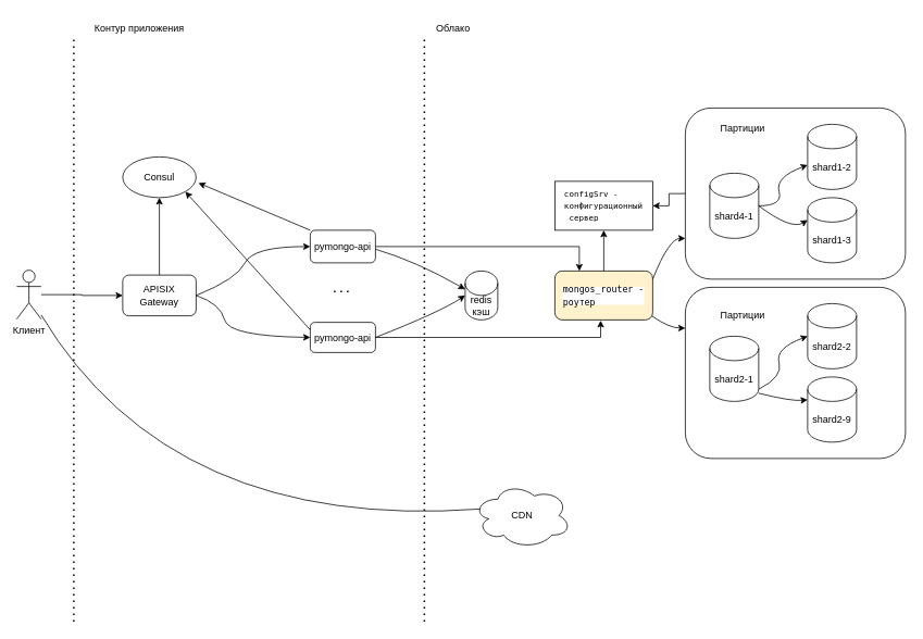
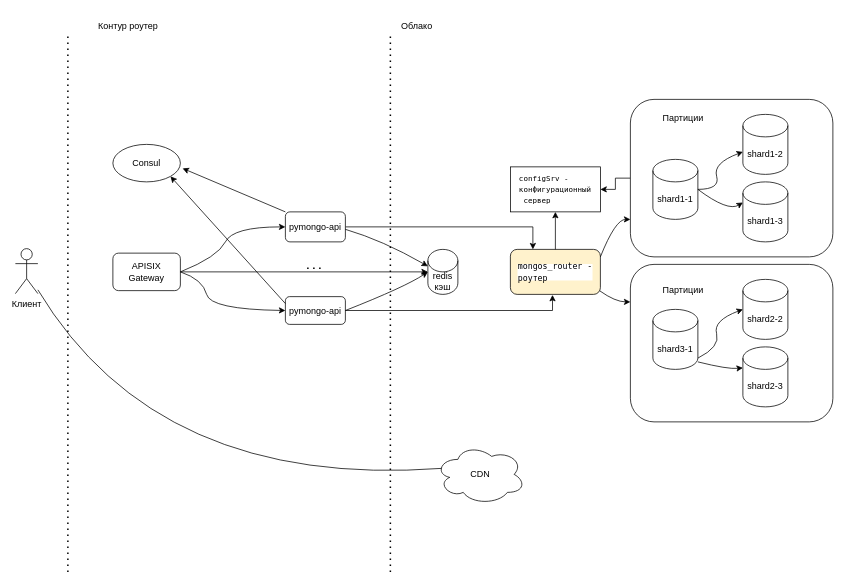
  <mxCell id="0" />
  <mxCell id="1" parent="0" />
  <mxCell id="2" value="" style="rounded=1;whiteSpace=wrap;html=1;" vertex="1" parent="1"><mxGeometry x="840" y="352" width="270" height="210" as="geometry" /></mxCell>
  <mxCell id="3" value="" style="edgeStyle=orthogonalEdgeStyle;rounded=0;orthogonalLoop=1;jettySize=auto;html=1;" edge="1" parent="1" source="4" target="8"><mxGeometry relative="1" as="geometry" /></mxCell>
  <mxCell id="4" value="" style="rounded=1;whiteSpace=wrap;html=1;align=left;" vertex="1" parent="1"><mxGeometry x="840" y="132" width="270" height="210" as="geometry" /></mxCell>
  <mxCell id="5" value="pymongo-api" style="rounded=1;whiteSpace=wrap;html=1;" parent="1" vertex="1"><mxGeometry x="380" y="395" width="80" height="37" as="geometry" /></mxCell>
  <mxCell id="6" style="edgeStyle=orthogonalEdgeStyle;rounded=0;orthogonalLoop=1;jettySize=auto;html=1;exitX=1;exitY=0.5;exitDx=0;exitDy=0;entryX=0.468;entryY=1.012;entryDx=0;entryDy=0;entryPerimeter=0;" parent="1" source="5" target="7" edge="1"><mxGeometry relative="1" as="geometry"><mxPoint x="680" y="362" as="targetPoint" /></mxGeometry></mxCell>
  <mxCell id="7" value="&lt;div style=&quot;text-align: start; background-color: rgb(255, 255, 255); font-size: 11px; line-height: 50%;&quot;&gt;&lt;pre style=&quot;font-family: &amp;quot;JetBrains Mono&amp;quot;, monospace; line-height: 50%;&quot;&gt;mongos_router -&lt;/pre&gt;&lt;pre style=&quot;font-family: &amp;quot;JetBrains Mono&amp;quot;, monospace; line-height: 50%;&quot;&gt;роутер&lt;/pre&gt;&lt;/div&gt;" style="rounded=1;whiteSpace=wrap;html=1;fillColor=#fff2cc;" vertex="1" parent="1"><mxGeometry x="680" y="332" width="120" height="60" as="geometry" /></mxCell>
  <mxCell id="8" value="&lt;div style=&quot;text-align: start; background-color: rgb(255, 255, 255); font-size: 10px; line-height: 50%;&quot;&gt;&lt;pre style=&quot;font-family: &amp;quot;JetBrains Mono&amp;quot;, monospace; line-height: 50%;&quot;&gt;configSrv -&lt;/pre&gt;&lt;pre style=&quot;font-family: &amp;quot;JetBrains Mono&amp;quot;, monospace; line-height: 50%;&quot;&gt;конфигурационный&lt;/pre&gt;&lt;pre style=&quot;font-family: &amp;quot;JetBrains Mono&amp;quot;, monospace; line-height: 50%;&quot;&gt; сервер&lt;/pre&gt;&lt;/div&gt;" style="whiteSpace=wrap;html=1;rounded=0;" vertex="1" parent="1"><mxGeometry x="680" y="222" width="120" height="60" as="geometry" /></mxCell>
  <mxCell id="9" value="" style="endArrow=classic;html=1;rounded=0;entryX=0.5;entryY=1;entryDx=0;entryDy=0;" edge="1" parent="1" target="8"><mxGeometry width="50" height="50" relative="1" as="geometry"><mxPoint x="740" y="332" as="sourcePoint" /><mxPoint x="790" y="282" as="targetPoint" /></mxGeometry></mxCell>
- <mxCell id="10" value="shard4-1" style="shape=cylinder3;whiteSpace=wrap;html=1;boundedLbl=1;backgroundOutline=1;size=15;" vertex="1" parent="1"><mxGeometry x="870" y="212" width="60" height="80" as="geometry" /></mxCell>
- <mxCell id="11" value="shard2-1" style="shape=cylinder3;whiteSpace=wrap;html=1;boundedLbl=1;backgroundOutline=1;size=15;" vertex="1" parent="1"><mxGeometry x="870" y="412" width="60" height="80" as="geometry" /></mxCell>
+ <mxCell id="10" value="shard1-1" style="shape=cylinder3;whiteSpace=wrap;html=1;boundedLbl=1;backgroundOutline=1;size=15;" vertex="1" parent="1"><mxGeometry x="870" y="212" width="60" height="80" as="geometry" /></mxCell>
+ <mxCell id="11" value="shard3-1" style="shape=cylinder3;whiteSpace=wrap;html=1;boundedLbl=1;backgroundOutline=1;size=15;" vertex="1" parent="1"><mxGeometry x="870" y="412" width="60" height="80" as="geometry" /></mxCell>
  <mxCell id="12" value="" style="curved=1;endArrow=classic;html=1;rounded=0;exitX=1;exitY=0.5;exitDx=0;exitDy=0;exitPerimeter=0;" edge="1" parent="1" source="10"><mxGeometry width="50" height="50" relative="1" as="geometry"><mxPoint x="930" y="267" as="sourcePoint" /><mxPoint x="990" y="202" as="targetPoint" /><Array as="points"><mxPoint x="960" y="252" /><mxPoint x="950" y="217" /></Array></mxGeometry></mxCell>
  <mxCell id="13" value="shard1-2" style="shape=cylinder3;whiteSpace=wrap;html=1;boundedLbl=1;backgroundOutline=1;size=15;" vertex="1" parent="1"><mxGeometry x="990" y="152" width="60" height="80" as="geometry" /></mxCell>
  <mxCell id="14" value="" style="curved=1;endArrow=classic;html=1;rounded=0;exitX=1;exitY=0.5;exitDx=0;exitDy=0;exitPerimeter=0;entryX=0;entryY=0;entryDx=0;entryDy=27.5;entryPerimeter=0;" edge="1" parent="1" source="10" target="15"><mxGeometry width="50" height="50" relative="1" as="geometry"><mxPoint x="940" y="312" as="sourcePoint" /><mxPoint x="1000" y="292" as="targetPoint" /><Array as="points"><mxPoint x="970" y="282" /></Array></mxGeometry></mxCell>
  <mxCell id="15" value="shard1-3" style="shape=cylinder3;whiteSpace=wrap;html=1;boundedLbl=1;backgroundOutline=1;size=15;" vertex="1" parent="1"><mxGeometry x="990" y="242" width="60" height="80" as="geometry" /></mxCell>
  <mxCell id="16" value="shard2-2" style="shape=cylinder3;whiteSpace=wrap;html=1;boundedLbl=1;backgroundOutline=1;size=15;" vertex="1" parent="1"><mxGeometry x="990" y="372" width="60" height="80" as="geometry" /></mxCell>
- <mxCell id="17" value="shard2-9" style="shape=cylinder3;whiteSpace=wrap;html=1;boundedLbl=1;backgroundOutline=1;size=15;" vertex="1" parent="1"><mxGeometry x="990" y="462" width="60" height="80" as="geometry" /></mxCell>
+ <mxCell id="17" value="shard2-3" style="shape=cylinder3;whiteSpace=wrap;html=1;boundedLbl=1;backgroundOutline=1;size=15;" vertex="1" parent="1"><mxGeometry x="990" y="462" width="60" height="80" as="geometry" /></mxCell>
  <mxCell id="18" value="" style="curved=1;endArrow=classic;html=1;rounded=0;" edge="1" parent="1"><mxGeometry width="50" height="50" relative="1" as="geometry"><mxPoint x="930" y="477" as="sourcePoint" /><mxPoint x="990" y="412" as="targetPoint" /><Array as="points"><mxPoint x="960" y="462" /><mxPoint x="950" y="427" /></Array></mxGeometry></mxCell>
  <mxCell id="19" value="" style="curved=1;endArrow=classic;html=1;rounded=0;exitX=1;exitY=0.5;exitDx=0;exitDy=0;exitPerimeter=0;entryX=0;entryY=0;entryDx=0;entryDy=27.5;entryPerimeter=0;" edge="1" parent="1"><mxGeometry width="50" height="50" relative="1" as="geometry"><mxPoint x="930" y="482" as="sourcePoint" /><mxPoint x="990" y="490" as="targetPoint" /><Array as="points"><mxPoint x="970" y="492" /></Array></mxGeometry></mxCell>
  <mxCell id="20" value="" style="curved=1;endArrow=classic;html=1;rounded=0;" edge="1" parent="1"><mxGeometry width="50" height="50" relative="1" as="geometry"><mxPoint x="800" y="342" as="sourcePoint" /><mxPoint x="840" y="292" as="targetPoint" /><Array as="points"><mxPoint x="820" y="292" /></Array></mxGeometry></mxCell>
  <mxCell id="21" value="" style="curved=1;endArrow=classic;html=1;rounded=0;exitX=0.992;exitY=0.92;exitDx=0;exitDy=0;exitPerimeter=0;" edge="1" parent="1" source="7"><mxGeometry width="50" height="50" relative="1" as="geometry"><mxPoint x="790" y="452" as="sourcePoint" /><mxPoint x="840" y="402" as="targetPoint" /><Array as="points"><mxPoint x="820" y="402" /></Array></mxGeometry></mxCell>
  <mxCell id="22" value="redis&lt;div&gt;кэш&lt;/div&gt;" style="shape=cylinder3;whiteSpace=wrap;html=1;boundedLbl=1;backgroundOutline=1;size=15;" vertex="1" parent="1"><mxGeometry x="570" y="332" width="40" height="60" as="geometry" /></mxCell>
  <mxCell id="23" value="Партиции" style="text;html=1;align=center;verticalAlign=middle;resizable=0;points=[];autosize=1;strokeColor=none;fillColor=none;" vertex="1" parent="1"><mxGeometry x="870" y="142" width="80" height="30" as="geometry" /></mxCell>
  <mxCell id="24" value="Партиции" style="text;html=1;align=center;verticalAlign=middle;resizable=0;points=[];autosize=1;strokeColor=none;fillColor=none;" vertex="1" parent="1"><mxGeometry x="870" y="372" width="80" height="30" as="geometry" /></mxCell>
  <mxCell id="25" value="" style="edgeStyle=orthogonalEdgeStyle;rounded=0;orthogonalLoop=1;jettySize=auto;html=1;entryX=0.25;entryY=0;entryDx=0;entryDy=0;" edge="1" parent="1" source="26" target="7"><mxGeometry relative="1" as="geometry" /></mxCell>
  <mxCell id="26" value="pymongo-api" style="rounded=1;whiteSpace=wrap;html=1;" vertex="1" parent="1"><mxGeometry x="380" y="282" width="80" height="40" as="geometry" /></mxCell>
  <mxCell id="27" value="" style="curved=1;endArrow=classic;html=1;rounded=0;entryX=0;entryY=0.5;entryDx=0;entryDy=0;entryPerimeter=0;exitX=1;exitY=0.5;exitDx=0;exitDy=0;" edge="1" parent="1" source="5" target="22"><mxGeometry width="50" height="50" relative="1" as="geometry"><mxPoint x="490" y="352" as="sourcePoint" /><mxPoint x="540" y="302" as="targetPoint" /><Array as="points"><mxPoint x="540" y="382" /></Array></mxGeometry></mxCell>
  <mxCell id="28" value="" style="curved=1;endArrow=classic;html=1;rounded=0;exitX=0.999;exitY=0.581;exitDx=0;exitDy=0;exitPerimeter=0;entryX=0;entryY=0;entryDx=0;entryDy=22.5;entryPerimeter=0;" edge="1" parent="1" source="26" target="22"><mxGeometry width="50" height="50" relative="1" as="geometry"><mxPoint x="500" y="362" as="sourcePoint" /><mxPoint x="570" y="302" as="targetPoint" /><Array as="points"><mxPoint x="510" y="320" /></Array></mxGeometry></mxCell>
- <mxCell id="29" value="" style="edgeStyle=orthogonalEdgeStyle;rounded=0;orthogonalLoop=1;jettySize=auto;html=1;" edge="1" parent="1" source="30" target="33"><mxGeometry relative="1" as="geometry" /></mxCell>
+ <mxCell id="29" value="" style="edgeStyle=orthogonalEdgeStyle;rounded=0;orthogonalLoop=1;jettySize=auto;html=1;" edge="1" parent="1" source="30" target="22"><mxGeometry relative="1" as="geometry" /></mxCell>
  <mxCell id="30" value="APISIX&lt;div&gt;Gateway&lt;/div&gt;" style="rounded=1;whiteSpace=wrap;html=1;" vertex="1" parent="1"><mxGeometry x="150" y="337" width="90" height="50" as="geometry" /></mxCell>
  <mxCell id="31" value="" style="curved=1;endArrow=classic;html=1;rounded=0;entryX=0;entryY=0.5;entryDx=0;entryDy=0;exitX=1;exitY=0.5;exitDx=0;exitDy=0;" edge="1" parent="1" source="30" target="26"><mxGeometry width="50" height="50" relative="1" as="geometry"><mxPoint x="240" y="342" as="sourcePoint" /><mxPoint x="290" y="292" as="targetPoint" /><Array as="points"><mxPoint x="290" y="342" /><mxPoint x="310" y="302" /></Array></mxGeometry></mxCell>
  <mxCell id="32" value="" style="curved=1;endArrow=classic;html=1;rounded=0;entryX=0;entryY=0.5;entryDx=0;entryDy=0;" edge="1" parent="1" target="5"><mxGeometry width="50" height="50" relative="1" as="geometry"><mxPoint x="240" y="362" as="sourcePoint" /><mxPoint x="290" y="312" as="targetPoint" /><Array as="points"><mxPoint x="270" y="372" /><mxPoint x="280" y="412" /></Array></mxGeometry></mxCell>
  <mxCell id="33" value="Consul" style="ellipse;whiteSpace=wrap;html=1;" vertex="1" parent="1"><mxGeometry x="150" y="192" width="90" height="50" as="geometry" /></mxCell>
  <mxCell id="34" value="" style="endArrow=classic;html=1;rounded=0;entryX=1;entryY=1;entryDx=0;entryDy=0;exitX=0;exitY=0.25;exitDx=0;exitDy=0;" edge="1" parent="1" source="5" target="33"><mxGeometry width="50" height="50" relative="1" as="geometry"><mxPoint x="380" y="395" as="sourcePoint" /><mxPoint x="430" y="345" as="targetPoint" /></mxGeometry></mxCell>
  <mxCell id="35" value="" style="endArrow=classic;html=1;rounded=0;entryX=1.033;entryY=0.64;entryDx=0;entryDy=0;entryPerimeter=0;exitX=0;exitY=0;exitDx=0;exitDy=0;" edge="1" parent="1" source="26" target="33"><mxGeometry width="50" height="50" relative="1" as="geometry"><mxPoint x="380" y="282" as="sourcePoint" /><mxPoint x="430" y="232" as="targetPoint" /></mxGeometry></mxCell>
  <mxCell id="36" value="" style="endArrow=none;dashed=1;html=1;dashPattern=1 3;strokeWidth=2;rounded=0;" edge="1" parent="1"><mxGeometry width="50" height="50" relative="1" as="geometry"><mxPoint x="427" y="357" as="sourcePoint" /><mxPoint x="407" y="357" as="targetPoint" /><Array as="points"><mxPoint x="427" y="357" /></Array></mxGeometry></mxCell>
- <mxCell id="37" value="" style="edgeStyle=orthogonalEdgeStyle;rounded=0;orthogonalLoop=1;jettySize=auto;html=1;" edge="1" parent="1" source="38" target="30"><mxGeometry relative="1" as="geometry" /></mxCell>
  <mxCell id="38" value="Клиент" style="shape=umlActor;verticalLabelPosition=bottom;verticalAlign=top;html=1;outlineConnect=0;" vertex="1" parent="1"><mxGeometry x="20" y="331" width="30" height="60" as="geometry" /></mxCell>
  <mxCell id="39" value="" style="endArrow=none;dashed=1;html=1;dashPattern=1 3;strokeWidth=2;rounded=0;" edge="1" parent="1"><mxGeometry width="50" height="50" relative="1" as="geometry"><mxPoint x="520" y="762" as="sourcePoint" /><mxPoint x="520" y="42" as="targetPoint" /></mxGeometry></mxCell>
  <mxCell id="40" value="Облако" style="text;html=1;align=center;verticalAlign=middle;resizable=0;points=[];autosize=1;strokeColor=none;fillColor=none;" vertex="1" parent="1"><mxGeometry x="520" y="20" width="70" height="30" as="geometry" /></mxCell>
  <mxCell id="41" value="CDN" style="ellipse;shape=cloud;whiteSpace=wrap;html=1;" vertex="1" parent="1"><mxGeometry x="580" y="592" width="120" height="80" as="geometry" /></mxCell>
  <mxCell id="42" value="" style="curved=1;endArrow=none;html=1;rounded=0;entryX=0.07;entryY=0.4;entryDx=0;entryDy=0;entryPerimeter=0;" edge="1" parent="1" source="38" target="41"><mxGeometry width="50" height="50" relative="1" as="geometry"><mxPoint x="550" y="522" as="sourcePoint" /><mxPoint x="600" y="472" as="targetPoint" /><Array as="points"><mxPoint x="210" y="652" /></Array></mxGeometry></mxCell>
  <mxCell id="43" value="" style="endArrow=none;dashed=1;html=1;dashPattern=1 3;strokeWidth=2;rounded=0;" edge="1" parent="1"><mxGeometry width="50" height="50" relative="1" as="geometry"><mxPoint x="90" y="762" as="sourcePoint" /><mxPoint x="90" y="42" as="targetPoint" /></mxGeometry></mxCell>
- <mxCell id="44" value="Контур приложения" style="text;html=1;align=center;verticalAlign=middle;resizable=0;points=[];autosize=1;strokeColor=none;fillColor=none;" vertex="1" parent="1"><mxGeometry x="100" y="20" width="140" height="30" as="geometry" /></mxCell>
+ <mxCell id="44" value="Контур роутер" style="text;html=1;align=center;verticalAlign=middle;resizable=0;points=[];autosize=1;strokeColor=none;fillColor=none;" vertex="1" parent="1"><mxGeometry x="100" y="20" width="140" height="30" as="geometry" /></mxCell>
